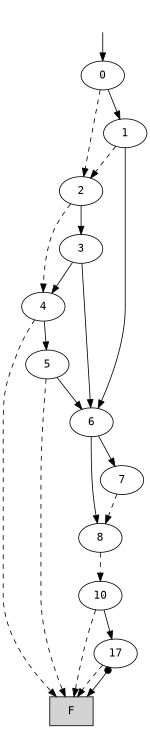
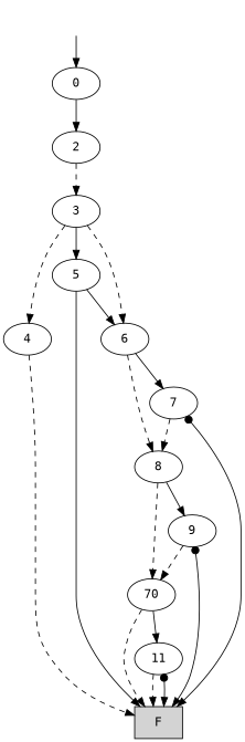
  digraph {
    fontname="DejaVu Sans Mono"
    node [fontname="DejaVu Sans Mono"]
    edge [dir=both style=solid fontname="DejaVu Sans Mono"]
    root [style=invis]
    n2 [label=0]
    n3 [label=2]
-   n4 [label=1]
    n5 [label=4]
    n6 [label=3]
    n7 [label=F shape=box style=filled]
    n8 [label=5]
    n9 [label=6]
    n10 [label=8]
    n11 [label=7]
-   n12 [label=10]
-   n14 [label=17]
+   n12 [label=70]
+   n13 [label=9]
+   n14 [label=11]
    root -> n2 [arrowtail=none]
-   n2 -> n3 [dir=forward style=dashed]
-   n2 -> n4 [arrowtail=none]
-   n3 -> n5 [dir=forward style=dashed]
-   n3 -> n6 [arrowtail=none]
-   n4 -> n3 [dir=forward style=dashed]
-   n4 -> n9 [arrowtail=none]
+   n2 -> n3 [dir=forward]
+   n3 -> n6 [arrowtail=none style=dashed]
    n5 -> n7 [dir=forward style=dashed]
-   n5 -> n8 [arrowtail=none]
-   n6 -> n5 [dir=forward]
-   n6 -> n9 [arrowtail=none]
-   n8 -> n7 [dir=forward style=dashed]
+   n6 -> n8 [arrowtail=none]
+   n6 -> n5 [dir=forward style=dashed]
+   n6 -> n9 [arrowtail=none style=dashed]
+   n8 -> n7 [dir=forward]
    n8 -> n9 [arrowtail=none]
-   n9 -> n10 [dir=forward]
+   n9 -> n10 [dir=forward style=dashed]
    n9 -> n11 [arrowtail=none]
    n10 -> n12 [dir=forward style=dashed]
+   n10 -> n13 [arrowtail=none]
+   n11 -> n7 [arrowtail=dot]
    n11 -> n10 [dir=forward style=dashed]
    n12 -> n7 [dir=forward style=dashed]
    n12 -> n14 [arrowtail=none]
+   n13 -> n7 [arrowtail=dot]
+   n13 -> n12 [dir=forward style=dashed]
    n14 -> n7 [dir=forward style=dashed]
    n14 -> n7 [arrowtail=dot]
  }
